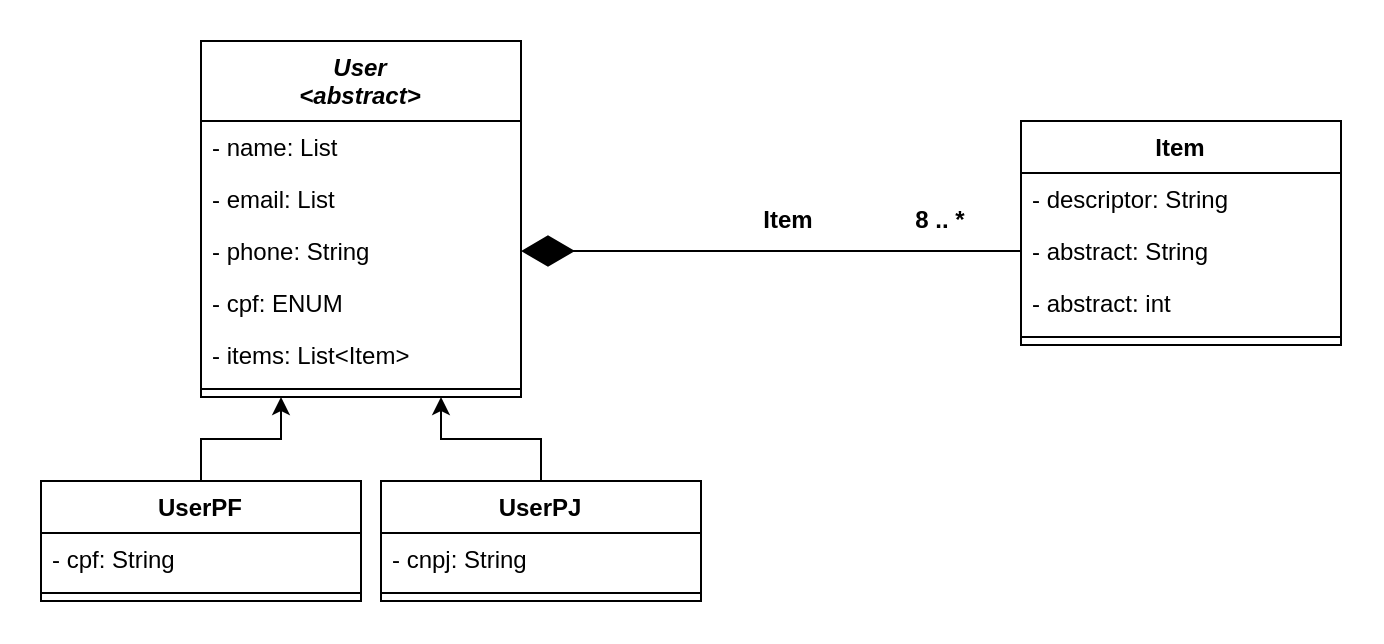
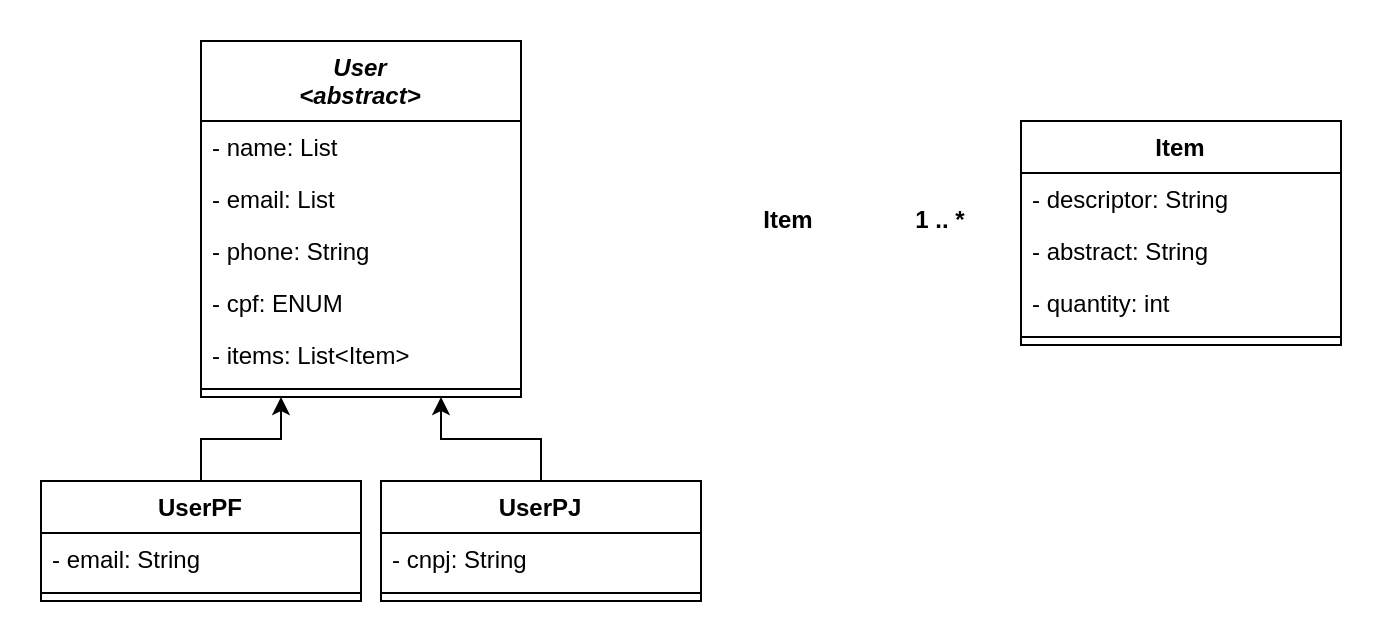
  <mxCell id="0" />
  <mxCell id="1" parent="0" />
  <mxCell id="2" value="User&#10;&lt;abstract&gt;" style="swimlane;fontStyle=3;align=center;verticalAlign=top;childLayout=stackLayout;horizontal=1;startSize=40;horizontalStack=0;resizeParent=1;resizeLast=0;collapsible=1;marginBottom=0;rounded=0;shadow=0;strokeWidth=1;" parent="1" vertex="1"><mxGeometry x="100" y="20" width="160" height="178" as="geometry"><mxRectangle x="230" y="140" width="160" height="26" as="alternateBounds" /></mxGeometry></mxCell>
  <mxCell id="3" value="- name: List" style="text;align=left;verticalAlign=top;spacingLeft=4;spacingRight=4;overflow=hidden;rotatable=0;points=[[0,0.5],[1,0.5]];portConstraint=eastwest;" parent="2" vertex="1"><mxGeometry y="40" width="160" height="26" as="geometry" /></mxCell>
  <mxCell id="4" value="- email: List" style="text;align=left;verticalAlign=top;spacingLeft=4;spacingRight=4;overflow=hidden;rotatable=0;points=[[0,0.5],[1,0.5]];portConstraint=eastwest;rounded=0;shadow=0;html=0;" parent="2" vertex="1"><mxGeometry y="66" width="160" height="26" as="geometry" /></mxCell>
  <mxCell id="5" value="- phone: String" style="text;align=left;verticalAlign=top;spacingLeft=4;spacingRight=4;overflow=hidden;rotatable=0;points=[[0,0.5],[1,0.5]];portConstraint=eastwest;rounded=0;shadow=0;html=0;" parent="2" vertex="1"><mxGeometry y="92" width="160" height="26" as="geometry" /></mxCell>
  <mxCell id="6" value="- cpf: ENUM" style="text;align=left;verticalAlign=top;spacingLeft=4;spacingRight=4;overflow=hidden;rotatable=0;points=[[0,0.5],[1,0.5]];portConstraint=eastwest;rounded=0;shadow=0;html=0;" vertex="1" parent="2"><mxGeometry y="118" width="160" height="26" as="geometry" /></mxCell>
  <mxCell id="7" value="- items: List&lt;Item&gt;" style="text;align=left;verticalAlign=top;spacingLeft=4;spacingRight=4;overflow=hidden;rotatable=0;points=[[0,0.5],[1,0.5]];portConstraint=eastwest;rounded=0;shadow=0;html=0;" vertex="1" parent="2"><mxGeometry y="144" width="160" height="26" as="geometry" /></mxCell>
  <mxCell id="8" value="" style="line;html=1;strokeWidth=1;align=left;verticalAlign=middle;spacingTop=-1;spacingLeft=3;spacingRight=3;rotatable=0;labelPosition=right;points=[];portConstraint=eastwest;" parent="2" vertex="1"><mxGeometry y="170" width="160" height="8" as="geometry" /></mxCell>
  <mxCell id="9" value="" style="edgeStyle=orthogonalEdgeStyle;rounded=0;orthogonalLoop=1;jettySize=auto;html=1;entryX=0.25;entryY=1;entryDx=0;entryDy=0;" edge="1" parent="1" source="10" target="2"><mxGeometry relative="1" as="geometry" /></mxCell>
  <mxCell id="10" value="UserPF" style="swimlane;fontStyle=1;align=center;verticalAlign=top;childLayout=stackLayout;horizontal=1;startSize=26;horizontalStack=0;resizeParent=1;resizeParentMax=0;resizeLast=0;collapsible=1;marginBottom=0;" vertex="1" parent="1"><mxGeometry y="240" width="160" height="60" as="geometry" x="20"><mxRectangle y="240" width="70" height="26" as="alternateBounds" /></mxGeometry></mxCell>
- <mxCell id="11" value="- cpf: String" style="text;strokeColor=none;fillColor=none;align=left;verticalAlign=top;spacingLeft=4;spacingRight=4;overflow=hidden;rotatable=0;points=[[0,0.5],[1,0.5]];portConstraint=eastwest;" vertex="1" parent="10"><mxGeometry y="26" width="160" height="26" as="geometry" /></mxCell>
+ <mxCell id="11" value="- email: String" style="text;strokeColor=none;fillColor=none;align=left;verticalAlign=top;spacingLeft=4;spacingRight=4;overflow=hidden;rotatable=0;points=[[0,0.5],[1,0.5]];portConstraint=eastwest;" vertex="1" parent="10"><mxGeometry y="26" width="160" height="26" as="geometry" /></mxCell>
  <mxCell id="12" value="" style="line;strokeWidth=1;fillColor=none;align=left;verticalAlign=middle;spacingTop=-1;spacingLeft=3;spacingRight=3;rotatable=0;labelPosition=right;points=[];portConstraint=eastwest;" vertex="1" parent="10"><mxGeometry y="52" width="160" height="8" as="geometry" /></mxCell>
  <mxCell id="13" value="" style="edgeStyle=orthogonalEdgeStyle;rounded=0;orthogonalLoop=1;jettySize=auto;html=1;entryX=0.75;entryY=1;entryDx=0;entryDy=0;" edge="1" parent="1" source="14" target="2"><mxGeometry relative="1" as="geometry"><mxPoint x="260" y="210" as="targetPoint" /></mxGeometry></mxCell>
  <mxCell id="14" value="UserPJ" style="swimlane;fontStyle=1;align=center;verticalAlign=top;childLayout=stackLayout;horizontal=1;startSize=26;horizontalStack=0;resizeParent=1;resizeParentMax=0;resizeLast=0;collapsible=1;marginBottom=0;" vertex="1" parent="1"><mxGeometry x="190" y="240" width="160" height="60" as="geometry"><mxRectangle x="170" y="240" width="70" height="26" as="alternateBounds" /></mxGeometry></mxCell>
  <mxCell id="15" value="- cnpj: String" style="text;strokeColor=none;fillColor=none;align=left;verticalAlign=top;spacingLeft=4;spacingRight=4;overflow=hidden;rotatable=0;points=[[0,0.5],[1,0.5]];portConstraint=eastwest;" vertex="1" parent="14"><mxGeometry y="26" width="160" height="26" as="geometry" /></mxCell>
  <mxCell id="16" value="" style="line;strokeWidth=1;fillColor=none;align=left;verticalAlign=middle;spacingTop=-1;spacingLeft=3;spacingRight=3;rotatable=0;labelPosition=right;points=[];portConstraint=eastwest;" vertex="1" parent="14"><mxGeometry y="52" width="160" height="8" as="geometry" /></mxCell>
  <mxCell id="17" value="Item" style="swimlane;fontStyle=1;align=center;verticalAlign=top;childLayout=stackLayout;horizontal=1;startSize=26;horizontalStack=0;resizeParent=1;resizeParentMax=0;resizeLast=0;collapsible=1;marginBottom=0;" vertex="1" parent="1"><mxGeometry x="510" y="60" width="160" height="112" as="geometry" /></mxCell>
  <mxCell id="18" value="- descriptor: String" style="text;strokeColor=none;fillColor=none;align=left;verticalAlign=top;spacingLeft=4;spacingRight=4;overflow=hidden;rotatable=0;points=[[0,0.5],[1,0.5]];portConstraint=eastwest;" vertex="1" parent="17"><mxGeometry y="26" width="160" height="26" as="geometry" /></mxCell>
  <mxCell id="19" value="- abstract: String" style="text;strokeColor=none;fillColor=none;align=left;verticalAlign=top;spacingLeft=4;spacingRight=4;overflow=hidden;rotatable=0;points=[[0,0.5],[1,0.5]];portConstraint=eastwest;" vertex="1" parent="17"><mxGeometry y="52" width="160" height="26" as="geometry" /></mxCell>
- <mxCell id="20" value="- abstract: int" style="text;strokeColor=none;fillColor=none;align=left;verticalAlign=top;spacingLeft=4;spacingRight=4;overflow=hidden;rotatable=0;points=[[0,0.5],[1,0.5]];portConstraint=eastwest;" vertex="1" parent="17"><mxGeometry y="78" width="160" height="26" as="geometry" /></mxCell>
+ <mxCell id="20" value="- quantity: int" style="text;strokeColor=none;fillColor=none;align=left;verticalAlign=top;spacingLeft=4;spacingRight=4;overflow=hidden;rotatable=0;points=[[0,0.5],[1,0.5]];portConstraint=eastwest;" vertex="1" parent="17"><mxGeometry y="78" width="160" height="26" as="geometry" /></mxCell>
  <mxCell id="21" value="" style="line;strokeWidth=1;fillColor=none;align=left;verticalAlign=middle;spacingTop=-1;spacingLeft=3;spacingRight=3;rotatable=0;labelPosition=right;points=[];portConstraint=eastwest;" vertex="1" parent="17"><mxGeometry y="104" width="160" height="8" as="geometry" /></mxCell>
- <mxCell id="22" value="" style="endArrow=diamondThin;endFill=1;endSize=24;html=1;rounded=0;exitX=0;exitY=0.5;exitDx=0;exitDy=0;entryX=1;entryY=0.5;entryDx=0;entryDy=0;" edge="1" parent="1" source="19" target="5"><mxGeometry width="160" relative="1" as="geometry"><mxPoint x="210" y="108.66" as="sourcePoint" /><mxPoint x="370" y="108.66" as="targetPoint" /></mxGeometry></mxCell>
  <mxCell id="23" value="Item" style="text;align=center;fontStyle=1;verticalAlign=middle;spacingLeft=3;spacingRight=3;strokeColor=none;rotatable=0;points=[[0,0.5],[1,0.5]];portConstraint=eastwest;" vertex="1" parent="1"><mxGeometry x="354" y="96" width="80" height="26" as="geometry" /></mxCell>
- <mxCell id="24" value="8 .. *" style="text;align=center;fontStyle=1;verticalAlign=middle;spacingLeft=3;spacingRight=3;strokeColor=none;rotatable=0;points=[[0,0.5],[1,0.5]];portConstraint=eastwest;" vertex="1" parent="1"><mxGeometry x="430" y="96" width="80" height="26" as="geometry" /></mxCell>
+ <mxCell id="24" value="1 .. *" style="text;align=center;fontStyle=1;verticalAlign=middle;spacingLeft=3;spacingRight=3;strokeColor=none;rotatable=0;points=[[0,0.5],[1,0.5]];portConstraint=eastwest;" vertex="1" parent="1"><mxGeometry x="430" y="96" width="80" height="26" as="geometry" /></mxCell>
